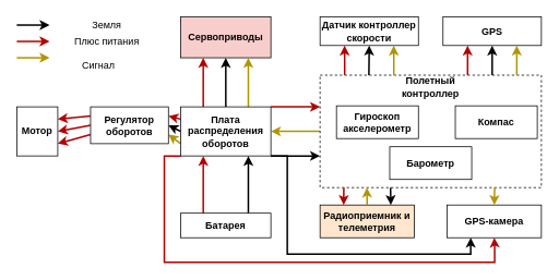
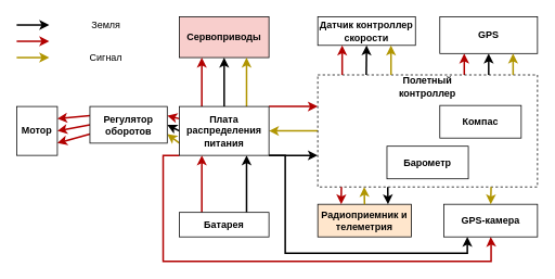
  <mxCell id="0" />
  <mxCell id="1" parent="0" />
  <mxCell id="2" style="edgeStyle=none;rounded=0;orthogonalLoop=1;jettySize=auto;html=1;exitX=0;exitY=0.5;exitDx=0;exitDy=0;entryX=1;entryY=0.5;entryDx=0;entryDy=0;fillColor=#e3c800;strokeColor=#B09500;strokeWidth=2;" edge="1" parent="1" target="16"><mxGeometry relative="1" as="geometry"><mxPoint x="390" y="160" as="sourcePoint" /></mxGeometry></mxCell>
  <mxCell id="3" style="edgeStyle=orthogonalEdgeStyle;rounded=0;orthogonalLoop=1;jettySize=auto;html=1;exitX=0.25;exitY=0;exitDx=0;exitDy=0;entryX=0.25;entryY=1;entryDx=0;entryDy=0;fillColor=#e51400;strokeColor=#B20000;strokeWidth=2;" edge="1" parent="1" target="22"><mxGeometry relative="1" as="geometry"><mxPoint x="570" y="91.25" as="sourcePoint" /></mxGeometry></mxCell>
  <mxCell id="4" style="edgeStyle=orthogonalEdgeStyle;rounded=0;orthogonalLoop=1;jettySize=auto;html=1;exitX=0.5;exitY=0;exitDx=0;exitDy=0;entryX=0.5;entryY=1;entryDx=0;entryDy=0;strokeWidth=2;" edge="1" parent="1" target="22"><mxGeometry relative="1" as="geometry"><mxPoint x="600" y="91.25" as="sourcePoint" /></mxGeometry></mxCell>
  <mxCell id="5" value="&lt;b&gt;Сервоприводы&lt;/b&gt;" style="rounded=0;whiteSpace=wrap;html=1;fillColor=#f8cecc;" vertex="1" parent="1"><mxGeometry x="220" y="20" width="110" height="50" as="geometry" /></mxCell>
  <mxCell id="6" style="edgeStyle=none;rounded=0;orthogonalLoop=1;jettySize=auto;html=1;exitX=0.25;exitY=0;exitDx=0;exitDy=0;entryX=0.25;entryY=1;entryDx=0;entryDy=0;strokeWidth=2;fillColor=#e51400;strokeColor=#B20000;" edge="1" parent="1" source="16" target="5"><mxGeometry relative="1" as="geometry" /></mxCell>
  <mxCell id="7" style="edgeStyle=none;rounded=0;orthogonalLoop=1;jettySize=auto;html=1;exitX=0.5;exitY=0;exitDx=0;exitDy=0;entryX=0.5;entryY=1;entryDx=0;entryDy=0;strokeWidth=2;" edge="1" parent="1" source="16" target="5"><mxGeometry relative="1" as="geometry" /></mxCell>
  <mxCell id="8" style="edgeStyle=none;rounded=0;orthogonalLoop=1;jettySize=auto;html=1;exitX=0.75;exitY=0;exitDx=0;exitDy=0;entryX=0.75;entryY=1;entryDx=0;entryDy=0;fillColor=#e3c800;strokeColor=#B09500;strokeWidth=2;" edge="1" parent="1" source="16" target="5"><mxGeometry relative="1" as="geometry" /></mxCell>
  <mxCell id="9" style="edgeStyle=none;rounded=0;orthogonalLoop=1;jettySize=auto;html=1;exitX=1;exitY=0;exitDx=0;exitDy=0;entryX=0;entryY=0;entryDx=0;entryDy=0;strokeWidth=2;fillColor=#e51400;strokeColor=#B20000;" edge="1" parent="1" source="16"><mxGeometry relative="1" as="geometry"><mxPoint x="390" y="130" as="targetPoint" /></mxGeometry></mxCell>
  <mxCell id="10" style="edgeStyle=none;rounded=0;orthogonalLoop=1;jettySize=auto;html=1;exitX=1;exitY=1;exitDx=0;exitDy=0;entryX=0;entryY=1;entryDx=0;entryDy=0;strokeWidth=2;" edge="1" parent="1" source="16"><mxGeometry relative="1" as="geometry"><mxPoint x="390" y="190" as="targetPoint" /></mxGeometry></mxCell>
  <mxCell id="11" style="edgeStyle=none;rounded=0;orthogonalLoop=1;jettySize=auto;html=1;exitX=0;exitY=0.25;exitDx=0;exitDy=0;entryX=1;entryY=0.25;entryDx=0;entryDy=0;fillColor=#e51400;strokeColor=#B20000;strokeWidth=2;" edge="1" parent="1" source="16" target="20"><mxGeometry relative="1" as="geometry" /></mxCell>
  <mxCell id="12" style="edgeStyle=none;rounded=0;orthogonalLoop=1;jettySize=auto;html=1;exitX=0;exitY=0.5;exitDx=0;exitDy=0;entryX=1;entryY=0.5;entryDx=0;entryDy=0;strokeWidth=2;" edge="1" parent="1" source="16" target="20"><mxGeometry relative="1" as="geometry" /></mxCell>
  <mxCell id="13" style="edgeStyle=none;rounded=0;orthogonalLoop=1;jettySize=auto;html=1;exitX=0;exitY=0.75;exitDx=0;exitDy=0;entryX=1;entryY=0.75;entryDx=0;entryDy=0;strokeWidth=2;fillColor=#e3c800;strokeColor=#B09500;" edge="1" parent="1" source="16" target="20"><mxGeometry relative="1" as="geometry" /></mxCell>
  <mxCell id="14" style="edgeStyle=orthogonalEdgeStyle;rounded=0;orthogonalLoop=1;jettySize=auto;html=1;exitX=0;exitY=1;exitDx=0;exitDy=0;entryX=0.5;entryY=1;entryDx=0;entryDy=0;strokeWidth=2;fillColor=#e51400;strokeColor=#B20000;" edge="1" parent="1" source="16" target="46"><mxGeometry relative="1" as="geometry"><Array as="points"><mxPoint x="200" y="190" /><mxPoint x="200" y="320" /><mxPoint x="603" y="320" /><mxPoint x="603" y="300" /></Array></mxGeometry></mxCell>
  <mxCell id="15" style="edgeStyle=orthogonalEdgeStyle;rounded=0;orthogonalLoop=1;jettySize=auto;html=1;exitX=1;exitY=1;exitDx=0;exitDy=0;entryX=0.25;entryY=1;entryDx=0;entryDy=0;strokeWidth=2;" edge="1" parent="1" source="16" target="46"><mxGeometry relative="1" as="geometry"><Array as="points"><mxPoint x="350" y="190" /><mxPoint x="350" y="310" /><mxPoint x="574" y="310" /></Array></mxGeometry></mxCell>
- <mxCell id="16" value="&lt;b&gt;Плата распределения&lt;/b&gt;&lt;div&gt;&lt;b&gt;оборотов&lt;/b&gt;&lt;/div&gt;" style="rounded=0;whiteSpace=wrap;html=1;align=center;" vertex="1" parent="1"><mxGeometry x="220" y="130" width="110" height="60" as="geometry" /></mxCell>
+ <mxCell id="16" value="&lt;b&gt;Плата распределения&lt;/b&gt;&lt;div&gt;&lt;b&gt;питания&lt;/b&gt;&lt;/div&gt;" style="rounded=0;whiteSpace=wrap;html=1;align=center;" vertex="1" parent="1"><mxGeometry x="220" y="130" width="110" height="60" as="geometry" /></mxCell>
  <mxCell id="17" style="edgeStyle=none;rounded=0;orthogonalLoop=1;jettySize=auto;html=1;exitX=0;exitY=0.25;exitDx=0;exitDy=0;entryX=1;entryY=0.25;entryDx=0;entryDy=0;fillColor=#e51400;strokeColor=#B20000;strokeWidth=2;" edge="1" parent="1" source="20" target="21"><mxGeometry relative="1" as="geometry" /></mxCell>
  <mxCell id="18" style="edgeStyle=none;rounded=0;orthogonalLoop=1;jettySize=auto;html=1;exitX=0;exitY=0.5;exitDx=0;exitDy=0;entryX=1;entryY=0.5;entryDx=0;entryDy=0;fillColor=#e51400;strokeColor=#B20000;strokeWidth=2;" edge="1" parent="1" source="20" target="21"><mxGeometry relative="1" as="geometry" /></mxCell>
  <mxCell id="19" style="edgeStyle=none;rounded=0;orthogonalLoop=1;jettySize=auto;html=1;exitX=0;exitY=0.75;exitDx=0;exitDy=0;entryX=1;entryY=0.75;entryDx=0;entryDy=0;fillColor=#e51400;strokeColor=#B20000;strokeWidth=2;" edge="1" parent="1" source="20" target="21"><mxGeometry relative="1" as="geometry" /></mxCell>
  <mxCell id="20" value="&lt;b&gt;Регулятор оборотов&lt;/b&gt;" style="rounded=0;whiteSpace=wrap;html=1;" vertex="1" parent="1"><mxGeometry x="110" y="130" width="95" height="45" as="geometry" /></mxCell>
  <mxCell id="21" value="&lt;b&gt;Мотор&lt;/b&gt;" style="rounded=0;whiteSpace=wrap;html=1;" vertex="1" parent="1"><mxGeometry x="20" y="130" width="50" height="60" as="geometry" /></mxCell>
- <mxCell id="22" value="&lt;b&gt;GPS&lt;/b&gt;" style="rounded=0;whiteSpace=wrap;html=1;" vertex="1" parent="1"><mxGeometry x="540" y="20" width="120" height="35" as="geometry" /></mxCell>
+ <mxCell id="22" value="&lt;b&gt;GPS&lt;/b&gt;" style="rounded=0;whiteSpace=wrap;html=1;" vertex="1" parent="1"><mxGeometry x="540" y="20" width="120" height="45" as="geometry" /></mxCell>
  <mxCell id="23" style="edgeStyle=none;rounded=0;orthogonalLoop=1;jettySize=auto;html=1;exitX=0.25;exitY=0;exitDx=0;exitDy=0;entryX=0.25;entryY=1;entryDx=0;entryDy=0;fillColor=#e51400;strokeColor=#B20000;strokeWidth=2;" edge="1" parent="1" source="25" target="16"><mxGeometry relative="1" as="geometry" /></mxCell>
  <mxCell id="24" style="edgeStyle=none;rounded=0;orthogonalLoop=1;jettySize=auto;html=1;exitX=0.75;exitY=0;exitDx=0;exitDy=0;entryX=0.75;entryY=1;entryDx=0;entryDy=0;strokeWidth=2;" edge="1" parent="1" source="25" target="16"><mxGeometry relative="1" as="geometry" /></mxCell>
  <mxCell id="25" value="&lt;b&gt;Батарея&lt;/b&gt;" style="rounded=0;whiteSpace=wrap;html=1;" vertex="1" parent="1"><mxGeometry x="220" y="260" width="110" height="30" as="geometry" /></mxCell>
  <mxCell id="26" value="" style="rounded=0;whiteSpace=wrap;html=1;dashed=1;fillColor=none;" vertex="1" parent="1"><mxGeometry x="390" y="91.25" width="270" height="137.5" as="geometry" /></mxCell>
  <mxCell id="27" value="&lt;b&gt;Полетный контроллер&lt;/b&gt;" style="text;html=1;align=center;verticalAlign=middle;whiteSpace=wrap;rounded=0;" vertex="1" parent="1"><mxGeometry x="480" y="91.25" width="90" height="30" as="geometry" /></mxCell>
- <mxCell id="28" value="&lt;b&gt;Гироскоп&lt;/b&gt;&lt;div&gt;&lt;b&gt;акселерометр&lt;/b&gt;&lt;/div&gt;" style="rounded=0;whiteSpace=wrap;html=1;" vertex="1" parent="1"><mxGeometry x="410" y="128.75" width="100" height="40" as="geometry" /></mxCell>
- <mxCell id="29" value="&lt;b&gt;Компас&lt;/b&gt;" style="rounded=0;whiteSpace=wrap;html=1;" vertex="1" parent="1"><mxGeometry x="555" y="128.75" width="100" height="40" as="geometry" /></mxCell>
+ <mxCell id="29" value="&lt;b&gt;Компас&lt;/b&gt;" style="rounded=0;whiteSpace=wrap;html=1;" vertex="1" parent="1"><mxGeometry x="540" y="128.75" width="100" height="40" as="geometry" /></mxCell>
  <mxCell id="30" value="&lt;b&gt;Барометр&lt;/b&gt;" style="rounded=0;whiteSpace=wrap;html=1;" vertex="1" parent="1"><mxGeometry x="475" y="178.75" width="100" height="40" as="geometry" /></mxCell>
  <mxCell id="31" value="&lt;b&gt;Датчик контроллер&lt;/b&gt;&lt;div&gt;&lt;b&gt;скорости&lt;/b&gt;&lt;/div&gt;" style="rounded=0;whiteSpace=wrap;html=1;" vertex="1" parent="1"><mxGeometry x="390" y="20" width="120" height="35" as="geometry" /></mxCell>
  <mxCell id="32" value="" style="endArrow=classic;html=1;rounded=0;entryX=0.25;entryY=1;entryDx=0;entryDy=0;fillColor=#e51400;strokeColor=#B20000;strokeWidth=2;" edge="1" parent="1" target="31"><mxGeometry width="50" height="50" relative="1" as="geometry"><mxPoint x="420" y="91.25" as="sourcePoint" /><mxPoint x="450" y="36.25" as="targetPoint" /></mxGeometry></mxCell>
  <mxCell id="33" value="" style="endArrow=classic;html=1;rounded=0;entryX=0.75;entryY=1;entryDx=0;entryDy=0;fillColor=#e3c800;strokeColor=#B09500;strokeWidth=2;" edge="1" parent="1" target="31"><mxGeometry width="50" height="50" relative="1" as="geometry"><mxPoint x="480" y="91.25" as="sourcePoint" /><mxPoint x="480" y="16.25" as="targetPoint" /></mxGeometry></mxCell>
  <mxCell id="34" value="" style="endArrow=classic;html=1;rounded=0;entryX=0.5;entryY=1;entryDx=0;entryDy=0;strokeWidth=2;" edge="1" parent="1" target="31"><mxGeometry width="50" height="50" relative="1" as="geometry"><mxPoint x="449.58" y="91.25" as="sourcePoint" /><mxPoint x="449.58" y="16.25" as="targetPoint" /></mxGeometry></mxCell>
  <mxCell id="35" value="&lt;b&gt;Радиоприемник и&lt;/b&gt;&lt;div&gt;&lt;b&gt;телеметрия&lt;/b&gt;&lt;/div&gt;" style="rounded=0;whiteSpace=wrap;html=1;fillColor=#ffe6cc;" vertex="1" parent="1"><mxGeometry x="390" y="250" width="115" height="40" as="geometry" /></mxCell>
  <mxCell id="36" value="" style="endArrow=classic;html=1;rounded=0;entryX=0.25;entryY=0;entryDx=0;entryDy=0;fillColor=#e51400;strokeColor=#B20000;strokeWidth=2;" edge="1" parent="1" target="35"><mxGeometry width="50" height="50" relative="1" as="geometry"><mxPoint x="419" y="228.75" as="sourcePoint" /><mxPoint x="410" y="218.75" as="targetPoint" /></mxGeometry></mxCell>
  <mxCell id="37" value="" style="endArrow=classic;html=1;rounded=0;entryX=0.75;entryY=0;entryDx=0;entryDy=0;strokeWidth=2;" edge="1" parent="1" target="35"><mxGeometry width="50" height="50" relative="1" as="geometry"><mxPoint x="476" y="228.75" as="sourcePoint" /><mxPoint x="490" y="258.75" as="targetPoint" /></mxGeometry></mxCell>
  <mxCell id="38" value="" style="endArrow=classic;html=1;rounded=0;fillColor=#e3c800;strokeColor=#B09500;strokeWidth=2;exitX=0.5;exitY=0;exitDx=0;exitDy=0;" edge="1" parent="1" source="35"><mxGeometry width="50" height="50" relative="1" as="geometry"><mxPoint x="447.08" y="268.75" as="sourcePoint" /><mxPoint x="447.08" y="228.75" as="targetPoint" /></mxGeometry></mxCell>
  <mxCell id="39" style="edgeStyle=orthogonalEdgeStyle;rounded=0;orthogonalLoop=1;jettySize=auto;html=1;exitX=0.5;exitY=0;exitDx=0;exitDy=0;entryX=0.75;entryY=1;entryDx=0;entryDy=0;strokeWidth=2;fillColor=#e3c800;strokeColor=#B09500;" edge="1" parent="1" target="22"><mxGeometry relative="1" as="geometry"><mxPoint x="630" y="91.25" as="sourcePoint" /><mxPoint x="630" y="35" as="targetPoint" /><Array as="points" /></mxGeometry></mxCell>
- <mxCell id="40" value="Плюс питания" style="text;html=1;align=center;verticalAlign=middle;whiteSpace=wrap;rounded=0;" vertex="1" parent="1"><mxGeometry x="80" y="40" width="100" height="20" as="geometry" /></mxCell>
  <mxCell id="41" value="" style="endArrow=classic;html=1;rounded=0;fillColor=#e51400;strokeColor=#B20000;strokeWidth=2;" edge="1" parent="1"><mxGeometry width="50" height="50" relative="1" as="geometry"><mxPoint x="20" y="50" as="sourcePoint" /><mxPoint x="60" y="50" as="targetPoint" /></mxGeometry></mxCell>
  <mxCell id="42" value="" style="endArrow=classic;html=1;rounded=0;fillColor=#e3c800;strokeColor=#B09500;strokeWidth=2;" edge="1" parent="1"><mxGeometry width="50" height="50" relative="1" as="geometry"><mxPoint x="20" y="70" as="sourcePoint" /><mxPoint x="60" y="70" as="targetPoint" /></mxGeometry></mxCell>
  <mxCell id="43" value="" style="endArrow=classic;html=1;rounded=0;strokeWidth=2;" edge="1" parent="1"><mxGeometry width="50" height="50" relative="1" as="geometry"><mxPoint x="20" y="30" as="sourcePoint" /><mxPoint x="60" y="30" as="targetPoint" /></mxGeometry></mxCell>
  <mxCell id="44" value="Земля" style="text;html=1;align=center;verticalAlign=middle;whiteSpace=wrap;rounded=0;" vertex="1" parent="1"><mxGeometry x="80" y="20" width="100" height="20" as="geometry" /></mxCell>
- <mxCell id="45" value="Сигнал" style="text;html=1;align=center;verticalAlign=middle;whiteSpace=wrap;rounded=0;" vertex="1" parent="1"><mxGeometry x="70" y="70" width="100" height="20" as="geometry" /></mxCell>
+ <mxCell id="45" value="Сигнал" style="text;html=1;align=center;verticalAlign=middle;whiteSpace=wrap;rounded=0;" vertex="1" parent="1"><mxGeometry x="80" y="60" width="100" height="20" as="geometry" /></mxCell>
  <mxCell id="46" value="&lt;b&gt;GPS-камера&lt;/b&gt;" style="rounded=0;whiteSpace=wrap;html=1;" vertex="1" parent="1"><mxGeometry x="545" y="250" width="115" height="40" as="geometry" /></mxCell>
  <mxCell id="47" value="" style="endArrow=classic;html=1;rounded=0;entryX=0.5;entryY=0;entryDx=0;entryDy=0;strokeWidth=2;fillColor=#e3c800;strokeColor=#B09500;" edge="1" parent="1" target="46"><mxGeometry width="50" height="50" relative="1" as="geometry"><mxPoint x="603" y="228.75" as="sourcePoint" /><mxPoint x="600" y="228.75" as="targetPoint" /></mxGeometry></mxCell>
